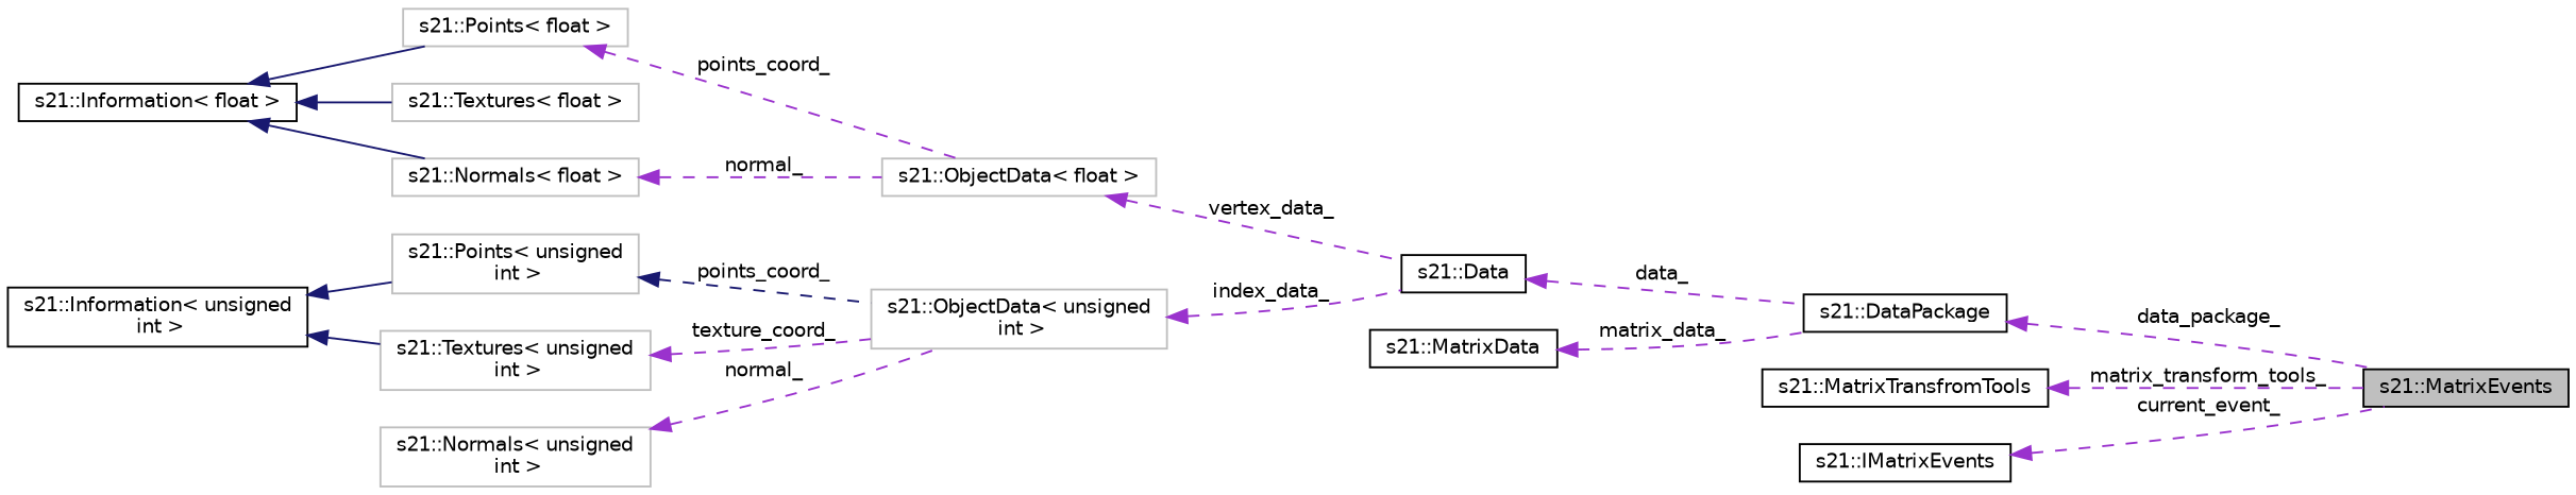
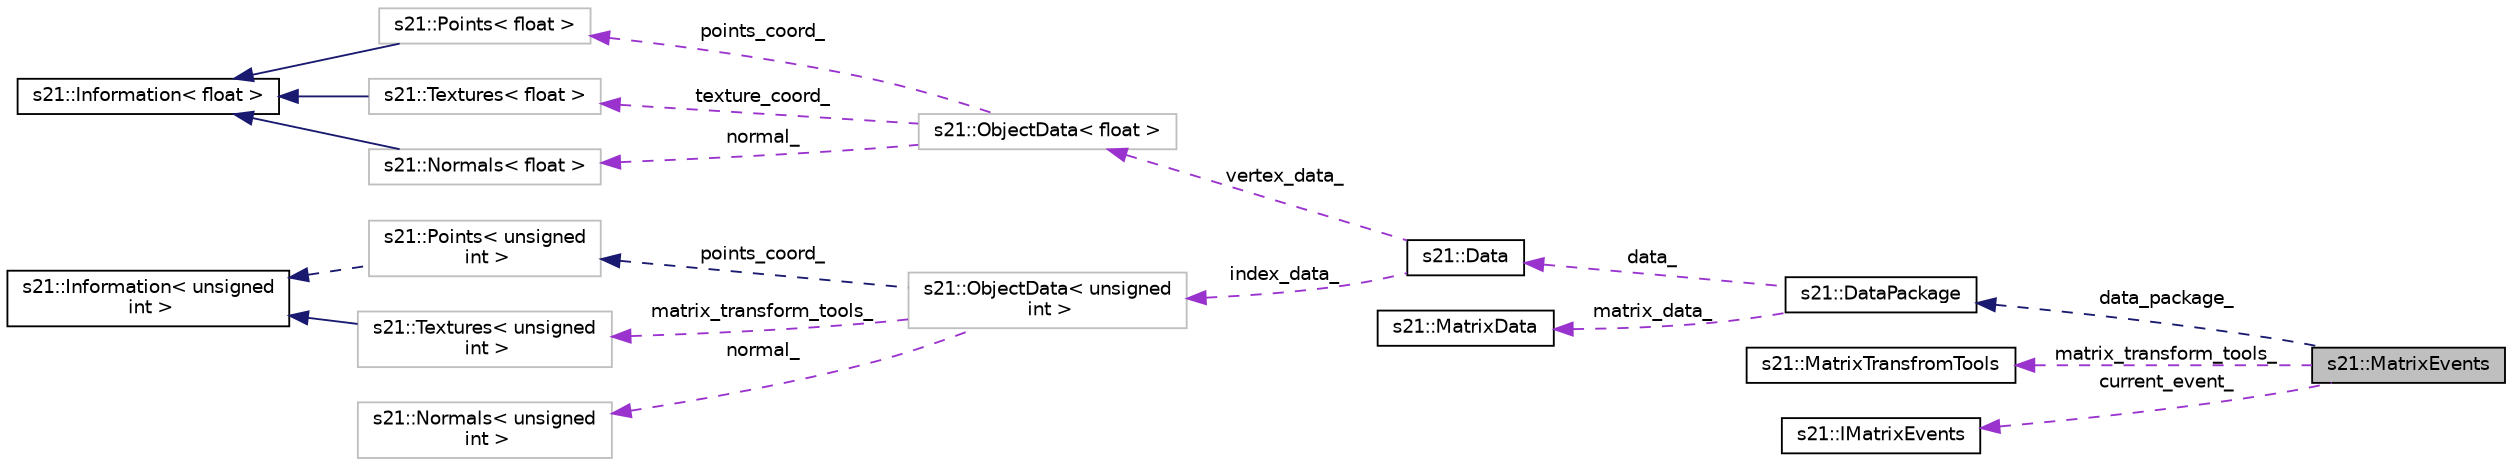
  digraph {
    rankdir=LR
    node [color=black fillcolor=white fontname=Helvetica fontsize=10 shape=record style=filled]
    edge [color=darkorchid3 dir=back fontname=Helvetica fontsize=10 labelfontname=Helvetica labelfontsize=10 style=dashed]
    n1 [fillcolor=grey75 fontcolor=black height=0.2 label="s21::MatrixEvents" width=0.4]
    n2 [height=0.2 label="s21::DataPackage" width=0.4]
    n3 [height=0.2 label="s21::Data" width=0.4]
    n4 [color=grey75 height=0.2 label="s21::ObjectData\< float \>" width=0.4]
    n5 [color=grey75 height=0.2 label="s21::Points\< float \>" width=0.4]
    n6 [height=0.2 label="s21::Information\< float \>" width=0.4]
    n7 [color=grey75 height=0.2 label="s21::Textures\< float \>" width=0.4]
    n8 [color=grey75 height=0.2 label="s21::Normals\< float \>" width=0.4]
    n9 [color=grey75 height=0.2 label="s21::ObjectData\< unsigned\l int \>" width=0.4]
    n10 [color=grey75 height=0.2 label="s21::Points\< unsigned\l int \>" width=0.4]
    n11 [height=0.2 label="s21::Information\< unsigned\l int \>" width=0.4]
    n12 [color=grey75 height=0.2 label="s21::Textures\< unsigned\l int \>" width=0.4]
    n13 [color=grey75 height=0.2 label="s21::Normals\< unsigned\l int \>" width=0.4]
    n14 [height=0.2 label="s21::MatrixData" width=0.4]
    n15 [height=0.2 label="s21::MatrixTransfromTools" width=0.4]
    n16 [height=0.2 label="s21::IMatrixEvents" width=0.4]
-   n2 -> n1 [label=" data_package_"]
+   n2 -> n1 [color=midnightblue label=" data_package_"]
    n3 -> n2 [label=" data_"]
    n4 -> n3 [label=" vertex_data_"]
    n5 -> n4 [label=" points_coord_"]
    n6 -> n5 [color=midnightblue style=solid]
    n6 -> n7 [color=midnightblue style=solid]
    n6 -> n8 [color=midnightblue style=solid]
+   n7 -> n4 [label=" texture_coord_"]
    n8 -> n4 [label=" normal_"]
    n9 -> n3 [label=" index_data_"]
    n10 -> n9 [color=midnightblue label=" points_coord_"]
-   n11 -> n10 [color=midnightblue style=solid]
+   n11 -> n10 [color=midnightblue]
    n11 -> n12 [color=midnightblue style=solid]
-   n12 -> n9 [label=" texture_coord_"]
+   n12 -> n9 [label=" matrix_transform_tools_"]
    n13 -> n9 [label=" normal_"]
    n14 -> n2 [label=" matrix_data_"]
    n15 -> n1 [label=" matrix_transform_tools_"]
    n16 -> n1 [label=" current_event_"]
  }
